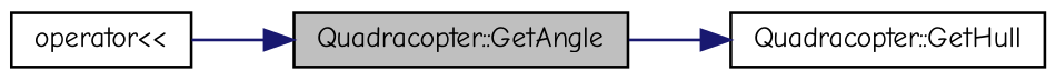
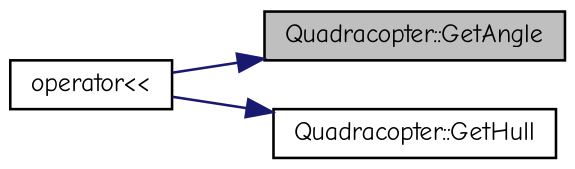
  digraph {
    fontname="Comic Neue"
    rankdir=LR
    node [color=black fillcolor=white fontname="Comic Neue" fontsize=10 shape=record style=filled]
    edge [color=midnightblue fontname="Comic Neue" fontsize=10 labelfontname=Helvetica labelfontsize=10 style=solid]
    n1 [fillcolor=grey75 fontcolor=black height=0.2 label="Quadracopter::GetAngle" width=0.4]
    n2 [height=0.2 label="operator\<\<" width=0.4]
    n3 [height=0.2 label="Quadracopter::GetHull" width=0.4]
    n2 -> n1
-   n1 -> n3
+   n2 -> n3
  }
